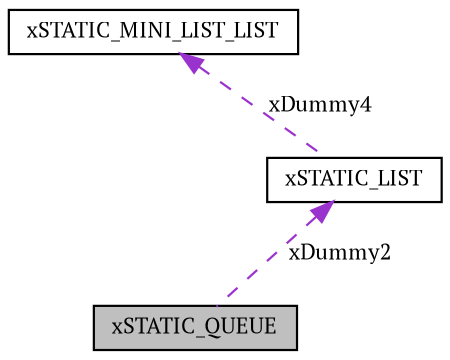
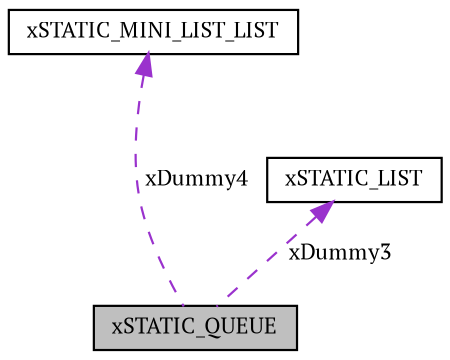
  digraph {
    fontname="PT Serif"
    node [color=black fillcolor=white fontname="PT Serif" fontsize=10 shape=record style=filled]
    edge [color=darkorchid3 dir=back fontname="PT Serif" fontsize=10 labelfontname=Helvetica labelfontsize=10 style=dashed]
    n1 [fillcolor=grey75 fontcolor=black height=0.2 label=xSTATIC_QUEUE width=0.4]
    n2 [height=0.2 label=xSTATIC_LIST width=0.4]
    n3 [height=0.2 label=xSTATIC_MINI_LIST_LIST width=0.4]
-   n2 -> n1 [label=" xDummy2"]
-   n3 -> n2 [label=" xDummy4"]
+   n2 -> n1 [label=" xDummy3"]
+   n3 -> n1 [label=" xDummy4"]
  }
